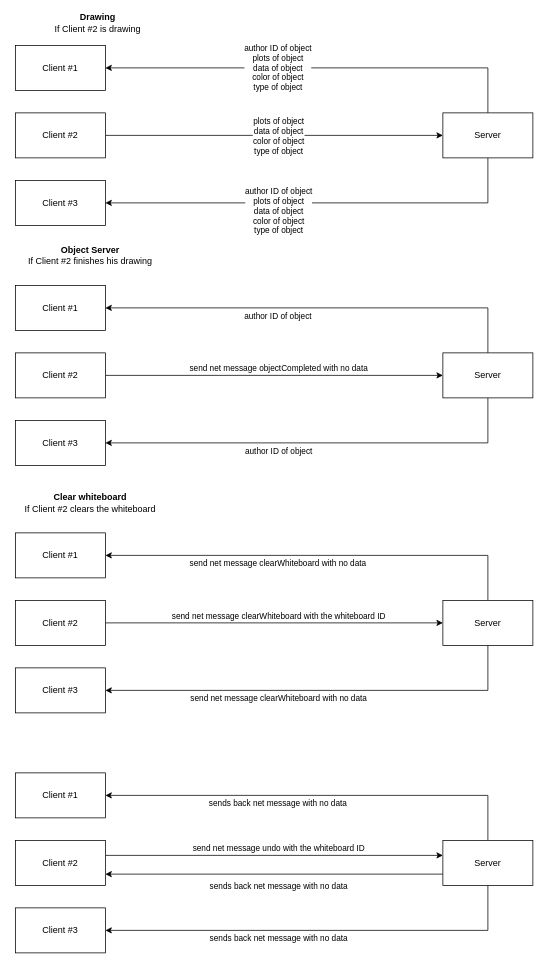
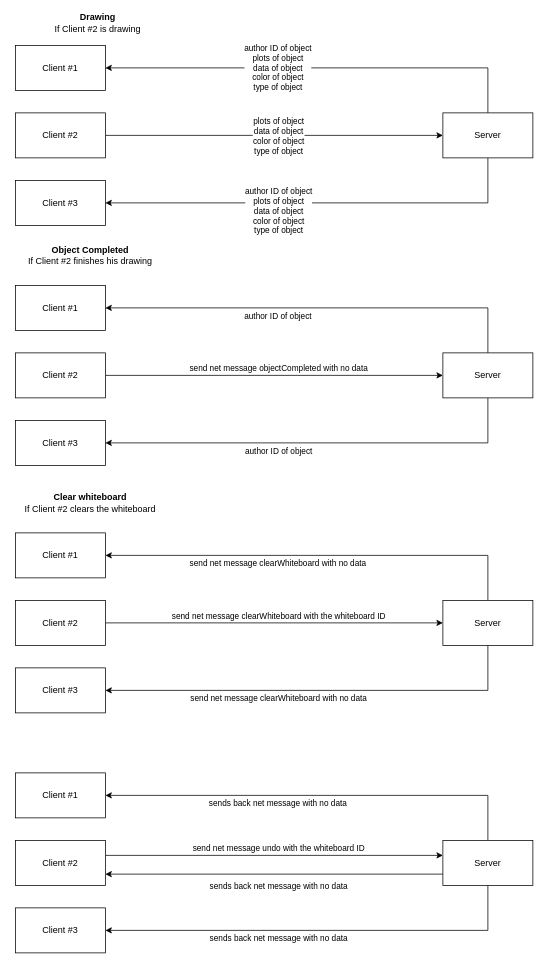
  <mxCell id="0" />
  <mxCell id="1" parent="0" />
  <mxCell id="2" value="&lt;b&gt;Drawing&lt;/b&gt;&lt;br&gt;If Client #2 is drawing" style="text;html=1;strokeColor=none;fillColor=none;align=center;verticalAlign=middle;whiteSpace=wrap;rounded=0;" parent="1" vertex="1"><mxGeometry x="30" y="20" width="200" height="20" as="geometry" /></mxCell>
  <mxCell id="3" style="edgeStyle=orthogonalEdgeStyle;rounded=0;orthogonalLoop=1;jettySize=auto;html=1;exitX=1;exitY=0.5;exitDx=0;exitDy=0;entryX=0;entryY=0.5;entryDx=0;entryDy=0;" parent="1" source="5" target="10" edge="1"><mxGeometry relative="1" as="geometry" /></mxCell>
  <mxCell id="4" value="plots of object&lt;br&gt;data of object&lt;br&gt;color of object&lt;br&gt;type of object" style="edgeLabel;html=1;align=center;verticalAlign=middle;resizable=0;points=[];" parent="3" vertex="1" connectable="0"><mxGeometry x="-0.231" y="4" relative="1" as="geometry"><mxPoint x="57" y="4" as="offset" /></mxGeometry></mxCell>
  <mxCell id="5" value="Client #2" style="rounded=0;whiteSpace=wrap;html=1;" parent="1" vertex="1"><mxGeometry x="20" y="150" width="120" height="60" as="geometry" /></mxCell>
  <mxCell id="6" style="edgeStyle=orthogonalEdgeStyle;rounded=0;orthogonalLoop=1;jettySize=auto;html=1;exitX=0.5;exitY=0;exitDx=0;exitDy=0;entryX=1;entryY=0.5;entryDx=0;entryDy=0;" parent="1" source="10" target="11" edge="1"><mxGeometry relative="1" as="geometry" /></mxCell>
  <mxCell id="7" value="author ID of object&lt;br&gt;plots of object&lt;br&gt;data of object&lt;br&gt;color of object&lt;br&gt;type of object" style="edgeLabel;html=1;align=center;verticalAlign=middle;resizable=0;points=[];" parent="6" vertex="1" connectable="0"><mxGeometry x="0.197" y="-1" relative="1" as="geometry"><mxPoint as="offset" /></mxGeometry></mxCell>
  <mxCell id="8" style="edgeStyle=orthogonalEdgeStyle;rounded=0;orthogonalLoop=1;jettySize=auto;html=1;exitX=0.5;exitY=1;exitDx=0;exitDy=0;entryX=1;entryY=0.5;entryDx=0;entryDy=0;" parent="1" source="10" target="12" edge="1"><mxGeometry relative="1" as="geometry" /></mxCell>
  <mxCell id="9" value="author ID of object&lt;br&gt;plots of object&lt;br&gt;data of object&lt;br&gt;color of object&lt;br&gt;type of object" style="edgeLabel;html=1;align=center;verticalAlign=middle;resizable=0;points=[];" parent="8" vertex="1" connectable="0"><mxGeometry x="0.253" y="2" relative="1" as="geometry"><mxPoint x="17" y="8" as="offset" /></mxGeometry></mxCell>
  <mxCell id="10" value="Server" style="rounded=0;whiteSpace=wrap;html=1;" parent="1" vertex="1"><mxGeometry x="590" y="150" width="120" height="60" as="geometry" /></mxCell>
  <mxCell id="11" value="Client #1" style="rounded=0;whiteSpace=wrap;html=1;" parent="1" vertex="1"><mxGeometry x="20" y="60" width="120" height="60" as="geometry" /></mxCell>
  <mxCell id="12" value="Client #3" style="rounded=0;whiteSpace=wrap;html=1;" parent="1" vertex="1"><mxGeometry x="20" y="240" width="120" height="60" as="geometry" /></mxCell>
- <mxCell id="13" value="&lt;b&gt;Object Server&lt;/b&gt;&lt;br&gt;If Client #2 finishes his drawing" style="text;html=1;strokeColor=none;fillColor=none;align=center;verticalAlign=middle;whiteSpace=wrap;rounded=0;" parent="1" vertex="1"><mxGeometry x="20" y="330" width="200" height="20" as="geometry" /></mxCell>
+ <mxCell id="13" value="&lt;b&gt;Object Completed&lt;/b&gt;&lt;br&gt;If Client #2 finishes his drawing" style="text;html=1;strokeColor=none;fillColor=none;align=center;verticalAlign=middle;whiteSpace=wrap;rounded=0;" parent="1" vertex="1"><mxGeometry x="20" y="330" width="200" height="20" as="geometry" /></mxCell>
  <mxCell id="14" style="edgeStyle=orthogonalEdgeStyle;rounded=0;orthogonalLoop=1;jettySize=auto;html=1;exitX=1;exitY=0.5;exitDx=0;exitDy=0;entryX=0;entryY=0.5;entryDx=0;entryDy=0;" parent="1" source="16" target="21" edge="1"><mxGeometry relative="1" as="geometry" /></mxCell>
  <mxCell id="15" value="send net message objectCompleted with no data" style="edgeLabel;html=1;align=center;verticalAlign=middle;resizable=0;points=[];" parent="14" vertex="1" connectable="0"><mxGeometry x="-0.231" y="4" relative="1" as="geometry"><mxPoint x="57" y="-6" as="offset" /></mxGeometry></mxCell>
  <mxCell id="16" value="Client #2" style="rounded=0;whiteSpace=wrap;html=1;" parent="1" vertex="1"><mxGeometry x="20" y="470" width="120" height="60" as="geometry" /></mxCell>
  <mxCell id="17" style="edgeStyle=orthogonalEdgeStyle;rounded=0;orthogonalLoop=1;jettySize=auto;html=1;exitX=0.5;exitY=0;exitDx=0;exitDy=0;entryX=1;entryY=0.5;entryDx=0;entryDy=0;" parent="1" source="21" target="22" edge="1"><mxGeometry relative="1" as="geometry" /></mxCell>
  <mxCell id="18" value="author ID of object" style="edgeLabel;html=1;align=center;verticalAlign=middle;resizable=0;points=[];" parent="17" vertex="1" connectable="0"><mxGeometry x="0.197" y="-1" relative="1" as="geometry"><mxPoint y="11" as="offset" /></mxGeometry></mxCell>
  <mxCell id="19" style="edgeStyle=orthogonalEdgeStyle;rounded=0;orthogonalLoop=1;jettySize=auto;html=1;exitX=0.5;exitY=1;exitDx=0;exitDy=0;entryX=1;entryY=0.5;entryDx=0;entryDy=0;" parent="1" source="21" target="23" edge="1"><mxGeometry relative="1" as="geometry" /></mxCell>
  <mxCell id="20" value="author ID of object" style="edgeLabel;html=1;align=center;verticalAlign=middle;resizable=0;points=[];" parent="19" vertex="1" connectable="0"><mxGeometry x="0.253" y="2" relative="1" as="geometry"><mxPoint x="17" y="8" as="offset" /></mxGeometry></mxCell>
  <mxCell id="21" value="Server" style="rounded=0;whiteSpace=wrap;html=1;" parent="1" vertex="1"><mxGeometry x="590" y="470" width="120" height="60" as="geometry" /></mxCell>
  <mxCell id="22" value="Client #1" style="rounded=0;whiteSpace=wrap;html=1;" parent="1" vertex="1"><mxGeometry x="20" y="380" width="120" height="60" as="geometry" /></mxCell>
  <mxCell id="23" value="Client #3" style="rounded=0;whiteSpace=wrap;html=1;" parent="1" vertex="1"><mxGeometry x="20" y="560" width="120" height="60" as="geometry" /></mxCell>
  <mxCell id="24" value="&lt;b&gt;Clear whiteboard&lt;/b&gt;&lt;br&gt;If Client #2 clears the whiteboard" style="text;html=1;strokeColor=none;fillColor=none;align=center;verticalAlign=middle;whiteSpace=wrap;rounded=0;" parent="1" vertex="1"><mxGeometry x="20" y="660" width="200" height="20" as="geometry" /></mxCell>
  <mxCell id="25" style="edgeStyle=orthogonalEdgeStyle;rounded=0;orthogonalLoop=1;jettySize=auto;html=1;exitX=1;exitY=0.5;exitDx=0;exitDy=0;entryX=0;entryY=0.25;entryDx=0;entryDy=0;" parent="1" source="27" edge="1"><mxGeometry relative="1" as="geometry"><mxPoint x="140" y="830" as="sourcePoint" /><mxPoint x="590" y="830" as="targetPoint" /></mxGeometry></mxCell>
  <mxCell id="26" value="send net message clearWhiteboard with the whiteboard ID" style="edgeLabel;html=1;align=center;verticalAlign=middle;resizable=0;points=[];" parent="25" vertex="1" connectable="0"><mxGeometry x="-0.231" y="4" relative="1" as="geometry"><mxPoint x="57" y="-6" as="offset" /></mxGeometry></mxCell>
  <mxCell id="27" value="Client #2" style="rounded=0;whiteSpace=wrap;html=1;" parent="1" vertex="1"><mxGeometry x="20" y="800" width="120" height="60" as="geometry" /></mxCell>
  <mxCell id="28" style="edgeStyle=orthogonalEdgeStyle;rounded=0;orthogonalLoop=1;jettySize=auto;html=1;exitX=0.5;exitY=0;exitDx=0;exitDy=0;entryX=1;entryY=0.5;entryDx=0;entryDy=0;" parent="1" source="32" target="33" edge="1"><mxGeometry relative="1" as="geometry" /></mxCell>
  <mxCell id="29" value="send net message clearWhiteboard with no data" style="edgeLabel;html=1;align=center;verticalAlign=middle;resizable=0;points=[];" parent="28" vertex="1" connectable="0"><mxGeometry x="0.197" y="-1" relative="1" as="geometry"><mxPoint y="11" as="offset" /></mxGeometry></mxCell>
  <mxCell id="30" style="edgeStyle=orthogonalEdgeStyle;rounded=0;orthogonalLoop=1;jettySize=auto;html=1;exitX=0.5;exitY=1;exitDx=0;exitDy=0;entryX=1;entryY=0.5;entryDx=0;entryDy=0;" parent="1" source="32" target="34" edge="1"><mxGeometry relative="1" as="geometry" /></mxCell>
  <mxCell id="31" value="send net message clearWhiteboard with no data" style="edgeLabel;html=1;align=center;verticalAlign=middle;resizable=0;points=[];" parent="30" vertex="1" connectable="0"><mxGeometry x="0.253" y="2" relative="1" as="geometry"><mxPoint x="17" y="8" as="offset" /></mxGeometry></mxCell>
  <mxCell id="32" value="Server" style="rounded=0;whiteSpace=wrap;html=1;" parent="1" vertex="1"><mxGeometry x="590" y="800" width="120" height="60" as="geometry" /></mxCell>
  <mxCell id="33" value="Client #1" style="rounded=0;whiteSpace=wrap;html=1;" parent="1" vertex="1"><mxGeometry x="20" y="710" width="120" height="60" as="geometry" /></mxCell>
  <mxCell id="34" value="Client #3" style="rounded=0;whiteSpace=wrap;html=1;" parent="1" vertex="1"><mxGeometry x="20" y="890" width="120" height="60" as="geometry" /></mxCell>
  <mxCell id="35" style="edgeStyle=orthogonalEdgeStyle;rounded=0;orthogonalLoop=1;jettySize=auto;html=1;exitX=1;exitY=0.5;exitDx=0;exitDy=0;entryX=0;entryY=0.25;entryDx=0;entryDy=0;" parent="1" edge="1"><mxGeometry relative="1" as="geometry"><mxPoint x="140" y="1140" as="sourcePoint" /><mxPoint x="590" y="1140" as="targetPoint" /></mxGeometry></mxCell>
  <mxCell id="36" value="send net message undo with the whiteboard ID" style="edgeLabel;html=1;align=center;verticalAlign=middle;resizable=0;points=[];" parent="35" vertex="1" connectable="0"><mxGeometry x="-0.231" y="4" relative="1" as="geometry"><mxPoint x="57" y="-6" as="offset" /></mxGeometry></mxCell>
  <mxCell id="37" value="Client #2" style="rounded=0;whiteSpace=wrap;html=1;" parent="1" vertex="1"><mxGeometry x="20" y="1120" width="120" height="60" as="geometry" /></mxCell>
  <mxCell id="38" style="edgeStyle=orthogonalEdgeStyle;rounded=0;orthogonalLoop=1;jettySize=auto;html=1;exitX=0.5;exitY=0;exitDx=0;exitDy=0;entryX=1;entryY=0.5;entryDx=0;entryDy=0;" parent="1" source="44" target="45" edge="1"><mxGeometry relative="1" as="geometry" /></mxCell>
  <mxCell id="39" value="sends back net message with no data" style="edgeLabel;html=1;align=center;verticalAlign=middle;resizable=0;points=[];" parent="38" vertex="1" connectable="0"><mxGeometry x="0.197" y="-1" relative="1" as="geometry"><mxPoint y="11" as="offset" /></mxGeometry></mxCell>
  <mxCell id="40" style="edgeStyle=orthogonalEdgeStyle;rounded=0;orthogonalLoop=1;jettySize=auto;html=1;exitX=0.5;exitY=1;exitDx=0;exitDy=0;entryX=1;entryY=0.5;entryDx=0;entryDy=0;" parent="1" source="44" target="46" edge="1"><mxGeometry relative="1" as="geometry" /></mxCell>
  <mxCell id="41" value="sends back net message with no data" style="edgeLabel;html=1;align=center;verticalAlign=middle;resizable=0;points=[];" parent="40" vertex="1" connectable="0"><mxGeometry x="0.253" y="2" relative="1" as="geometry"><mxPoint x="17" y="8" as="offset" /></mxGeometry></mxCell>
  <mxCell id="42" style="edgeStyle=orthogonalEdgeStyle;rounded=0;orthogonalLoop=1;jettySize=auto;html=1;exitX=0;exitY=0.75;exitDx=0;exitDy=0;entryX=1;entryY=0.75;entryDx=0;entryDy=0;" edge="1" parent="1" source="44" target="37"><mxGeometry relative="1" as="geometry" /></mxCell>
  <mxCell id="43" value="sends back net message with no data" style="edgeLabel;html=1;align=center;verticalAlign=middle;resizable=0;points=[];" vertex="1" connectable="0" parent="42"><mxGeometry x="-0.164" y="5" relative="1" as="geometry"><mxPoint x="-32" y="10" as="offset" /></mxGeometry></mxCell>
  <mxCell id="44" value="Server" style="rounded=0;whiteSpace=wrap;html=1;" parent="1" vertex="1"><mxGeometry x="590" y="1120" width="120" height="60" as="geometry" /></mxCell>
  <mxCell id="45" value="Client #1" style="rounded=0;whiteSpace=wrap;html=1;" parent="1" vertex="1"><mxGeometry x="20" y="1030" width="120" height="60" as="geometry" /></mxCell>
  <mxCell id="46" value="Client #3" style="rounded=0;whiteSpace=wrap;html=1;" parent="1" vertex="1"><mxGeometry x="20" y="1210" width="120" height="60" as="geometry" /></mxCell>
